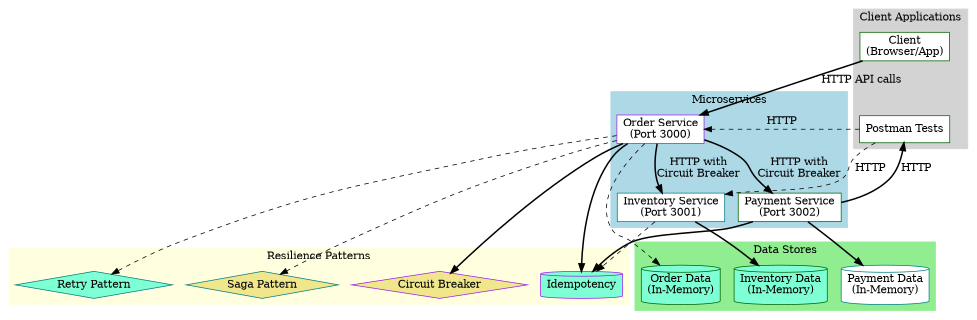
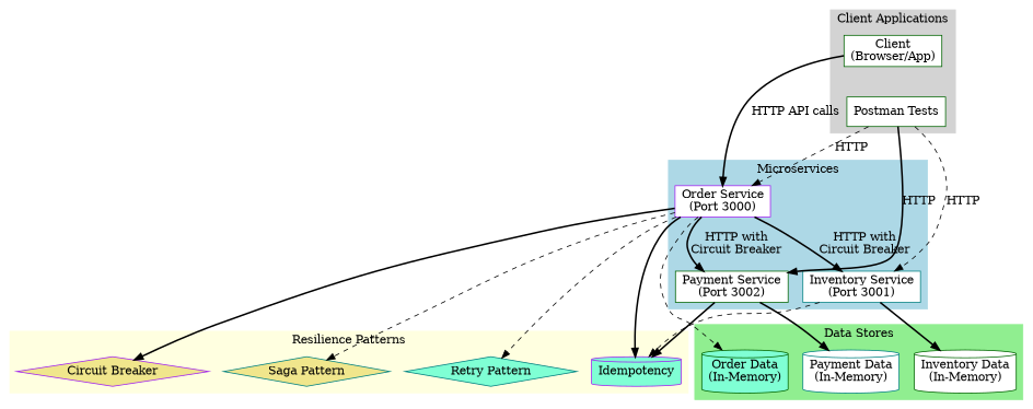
  digraph {
    rankdir=TB
    node [color=darkgreen fillcolor=white shape=box style=filled]
    edge [style=bold]
    n1 [label="Client\n(Browser/App)"]
    n2 [label="Postman Tests"]
    n3 [color=purple label="Order Service\n(Port 3000)"]
    n4 [color=teal label="Inventory Service\n(Port 3001)"]
    n5 [label="Payment Service\n(Port 3002)"]
    n6 [fillcolor=aquamarine label="Order Data\n(In-Memory)" shape=cylinder]
-   n7 [fillcolor=aquamarine label="Inventory Data\n(In-Memory)" shape=cylinder]
+   n7 [label="Inventory Data\n(In-Memory)" shape=cylinder]
    n8 [color=teal label="Payment Data\n(In-Memory)" shape=cylinder]
    n9 [color=teal fillcolor=khaki label="Saga Pattern" shape=diamond]
    n10 [color=purple fillcolor=khaki label="Circuit Breaker" shape=diamond]
    n11 [color=teal fillcolor=aquamarine label="Retry Pattern" shape=diamond]
    n12 [color=purple fillcolor=aquamarine label=Idempotency shape=cylinder]
    subgraph cluster_1 {
      color=lightgrey
      label="Client Applications"
      style=filled
      n1
      n2
    }
    subgraph cluster_2 {
      color=lightblue
      label=Microservices
      style=filled
      n3
      n4
      n5
    }
    subgraph cluster_3 {
      color=lightgreen
      label="Data Stores"
      style=filled
      n6
      n7
      n8
    }
    subgraph cluster_4 {
      color=lightyellow
      label="Resilience Patterns"
      style=filled
      n9
      n10
      n11
      n12
    }
    n1 -> n2 [style=invis]
    n1 -> n3 [label="HTTP API calls"]
    n2 -> n3 [label=HTTP style=dashed]
    n2 -> n4 [label=HTTP style=dashed]
-   n5 -> n2 [label=HTTP]
+   n2 -> n5 [label=HTTP]
    n3 -> n4 [label="HTTP with\nCircuit Breaker"]
    n3 -> n5 [label="HTTP with\nCircuit Breaker"]
    n3 -> n6 [style=dashed]
    n3 -> n9 [style=dashed]
    n3 -> n10
    n3 -> n11 [style=dashed]
    n3 -> n12
    n4 -> n7
    n4 -> n12 [style=dashed]
    n5 -> n8
    n5 -> n12
  }
